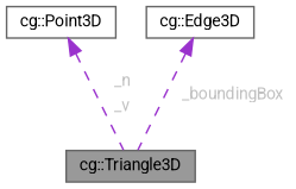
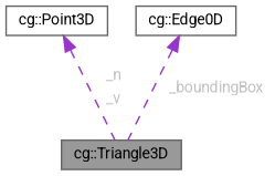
  digraph {
    fontname=Roboto
    node [color=gray40 fillcolor=white fontname=Roboto fontsize=10 shape=box style=filled]
    edge [color=darkorchid3 dir=back fontcolor=grey fontname=Roboto fontsize=10 labelfontname=Helvetica labelfontsize=10 style=dashed]
    n1 [fillcolor=grey60 fontcolor=black height=0.2 label="cg::Triangle3D" width=0.4]
    n2 [height=0.2 label="cg::Point3D" width=0.4]
-   n3 [height=0.2 label="cg::Edge3D" width=0.4]
+   n3 [height=0.2 label="cg::Edge0D" width=0.4]
    n2 -> n1 [label=<<TABLE CELLBORDER="0" BORDER="0"><TR><TD VALIGN="top" ALIGN="LEFT" CELLPADDING="1" CELLSPACING="0">_n</TD></TR> <TR><TD VALIGN="top" ALIGN="LEFT" CELLPADDING="1" CELLSPACING="0">_v</TD></TR> </TABLE>>]
    n3 -> n1 [label=<<TABLE CELLBORDER="0" BORDER="0"><TR><TD VALIGN="top" ALIGN="LEFT" CELLPADDING="1" CELLSPACING="0">_boundingBox</TD></TR> </TABLE>>]
  }
